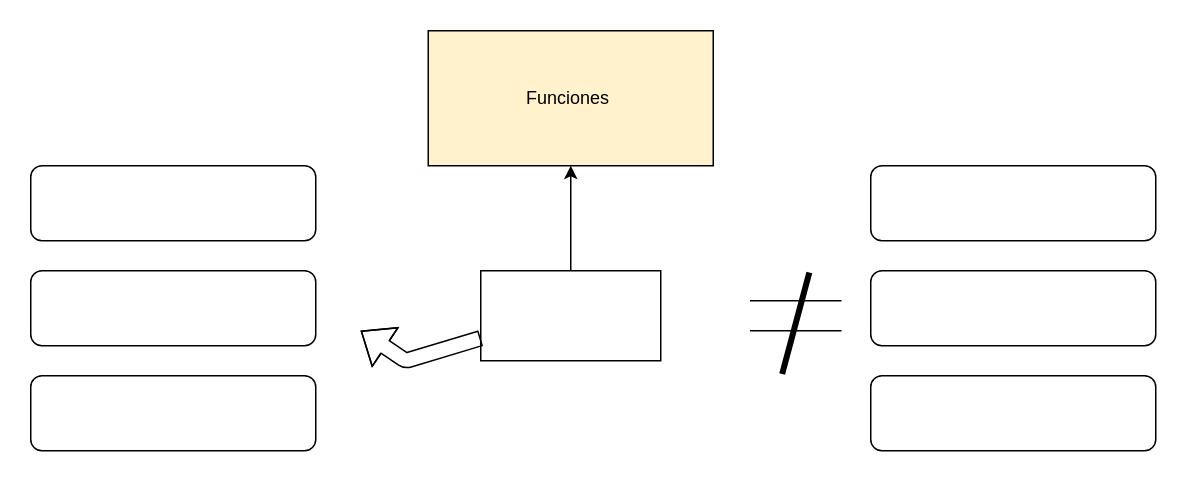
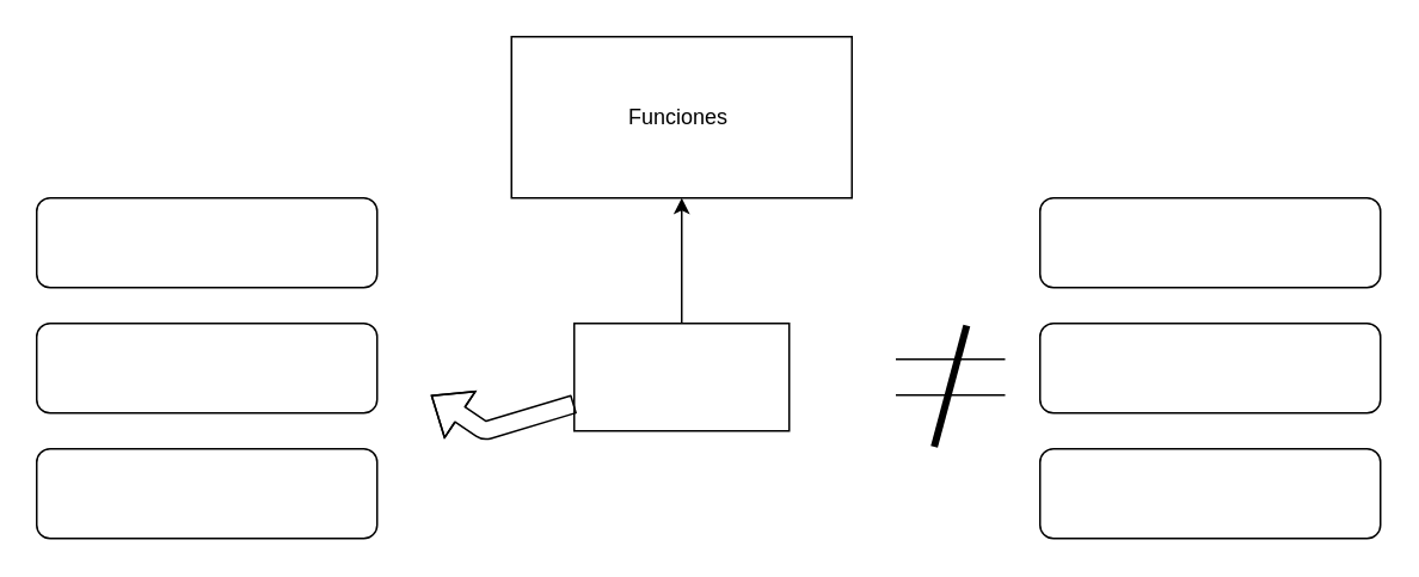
  <mxCell id="0" />
  <mxCell id="1" parent="0" />
  <mxCell id="2" value="" style="rounded=0;whiteSpace=wrap;html=1;" vertex="1" parent="1"><mxGeometry x="320" y="180" width="120" height="60" as="geometry" /></mxCell>
  <mxCell id="3" value="" style="endArrow=classic;html=1;" edge="1" parent="1"><mxGeometry width="50" height="50" relative="1" as="geometry"><mxPoint x="380" y="180" as="sourcePoint" /><mxPoint x="380" y="110" as="targetPoint" /><Array as="points"><mxPoint x="380" y="140" /></Array></mxGeometry></mxCell>
- <mxCell id="4" value="Funciones&amp;nbsp;" style="rounded=0;whiteSpace=wrap;html=1;fillColor=#fff2cc;" vertex="1" parent="1"><mxGeometry x="285" y="20" width="190" height="90" as="geometry" /></mxCell>
+ <mxCell id="4" value="Funciones&amp;nbsp;" style="rounded=0;whiteSpace=wrap;html=1;" vertex="1" parent="1"><mxGeometry x="285" y="20" width="190" height="90" as="geometry" /></mxCell>
  <mxCell id="5" value="" style="shape=partialRectangle;whiteSpace=wrap;html=1;top=0;bottom=0;fillColor=none;rotation=90;" vertex="1" parent="1"><mxGeometry x="520" y="180" width="20" height="60" as="geometry" /></mxCell>
  <mxCell id="6" value="" style="line;strokeWidth=4;direction=south;html=1;perimeter=backbonePerimeter;points=[];outlineConnect=0;rotation=15;" vertex="1" parent="1"><mxGeometry x="525" y="180" width="10" height="70" as="geometry" /></mxCell>
  <mxCell id="7" value="" style="rounded=1;whiteSpace=wrap;html=1;" vertex="1" parent="1"><mxGeometry x="580" y="110" width="190" height="50" as="geometry" /></mxCell>
  <mxCell id="8" value="" style="rounded=1;whiteSpace=wrap;html=1;" vertex="1" parent="1"><mxGeometry x="580" y="180" width="190" height="50" as="geometry" /></mxCell>
  <mxCell id="9" value="" style="rounded=1;whiteSpace=wrap;html=1;" vertex="1" parent="1"><mxGeometry x="580" y="250" width="190" height="50" as="geometry" /></mxCell>
  <mxCell id="10" value="" style="rounded=1;whiteSpace=wrap;html=1;" vertex="1" parent="1"><mxGeometry x="20" y="110" width="190" height="50" as="geometry" /></mxCell>
  <mxCell id="11" value="" style="rounded=1;whiteSpace=wrap;html=1;" vertex="1" parent="1"><mxGeometry x="20" y="180" width="190" height="50" as="geometry" /></mxCell>
  <mxCell id="12" value="" style="rounded=1;whiteSpace=wrap;html=1;" vertex="1" parent="1"><mxGeometry x="20" y="250" width="190" height="50" as="geometry" /></mxCell>
  <mxCell id="13" value="" style="shape=flexArrow;endArrow=classic;html=1;exitX=0;exitY=0.75;exitDx=0;exitDy=0;" edge="1" parent="1" source="2"><mxGeometry width="50" height="50" relative="1" as="geometry"><mxPoint x="370" y="240" as="sourcePoint" /><mxPoint x="240" y="220" as="targetPoint" /><Array as="points"><mxPoint x="270" y="240" /></Array></mxGeometry></mxCell>
